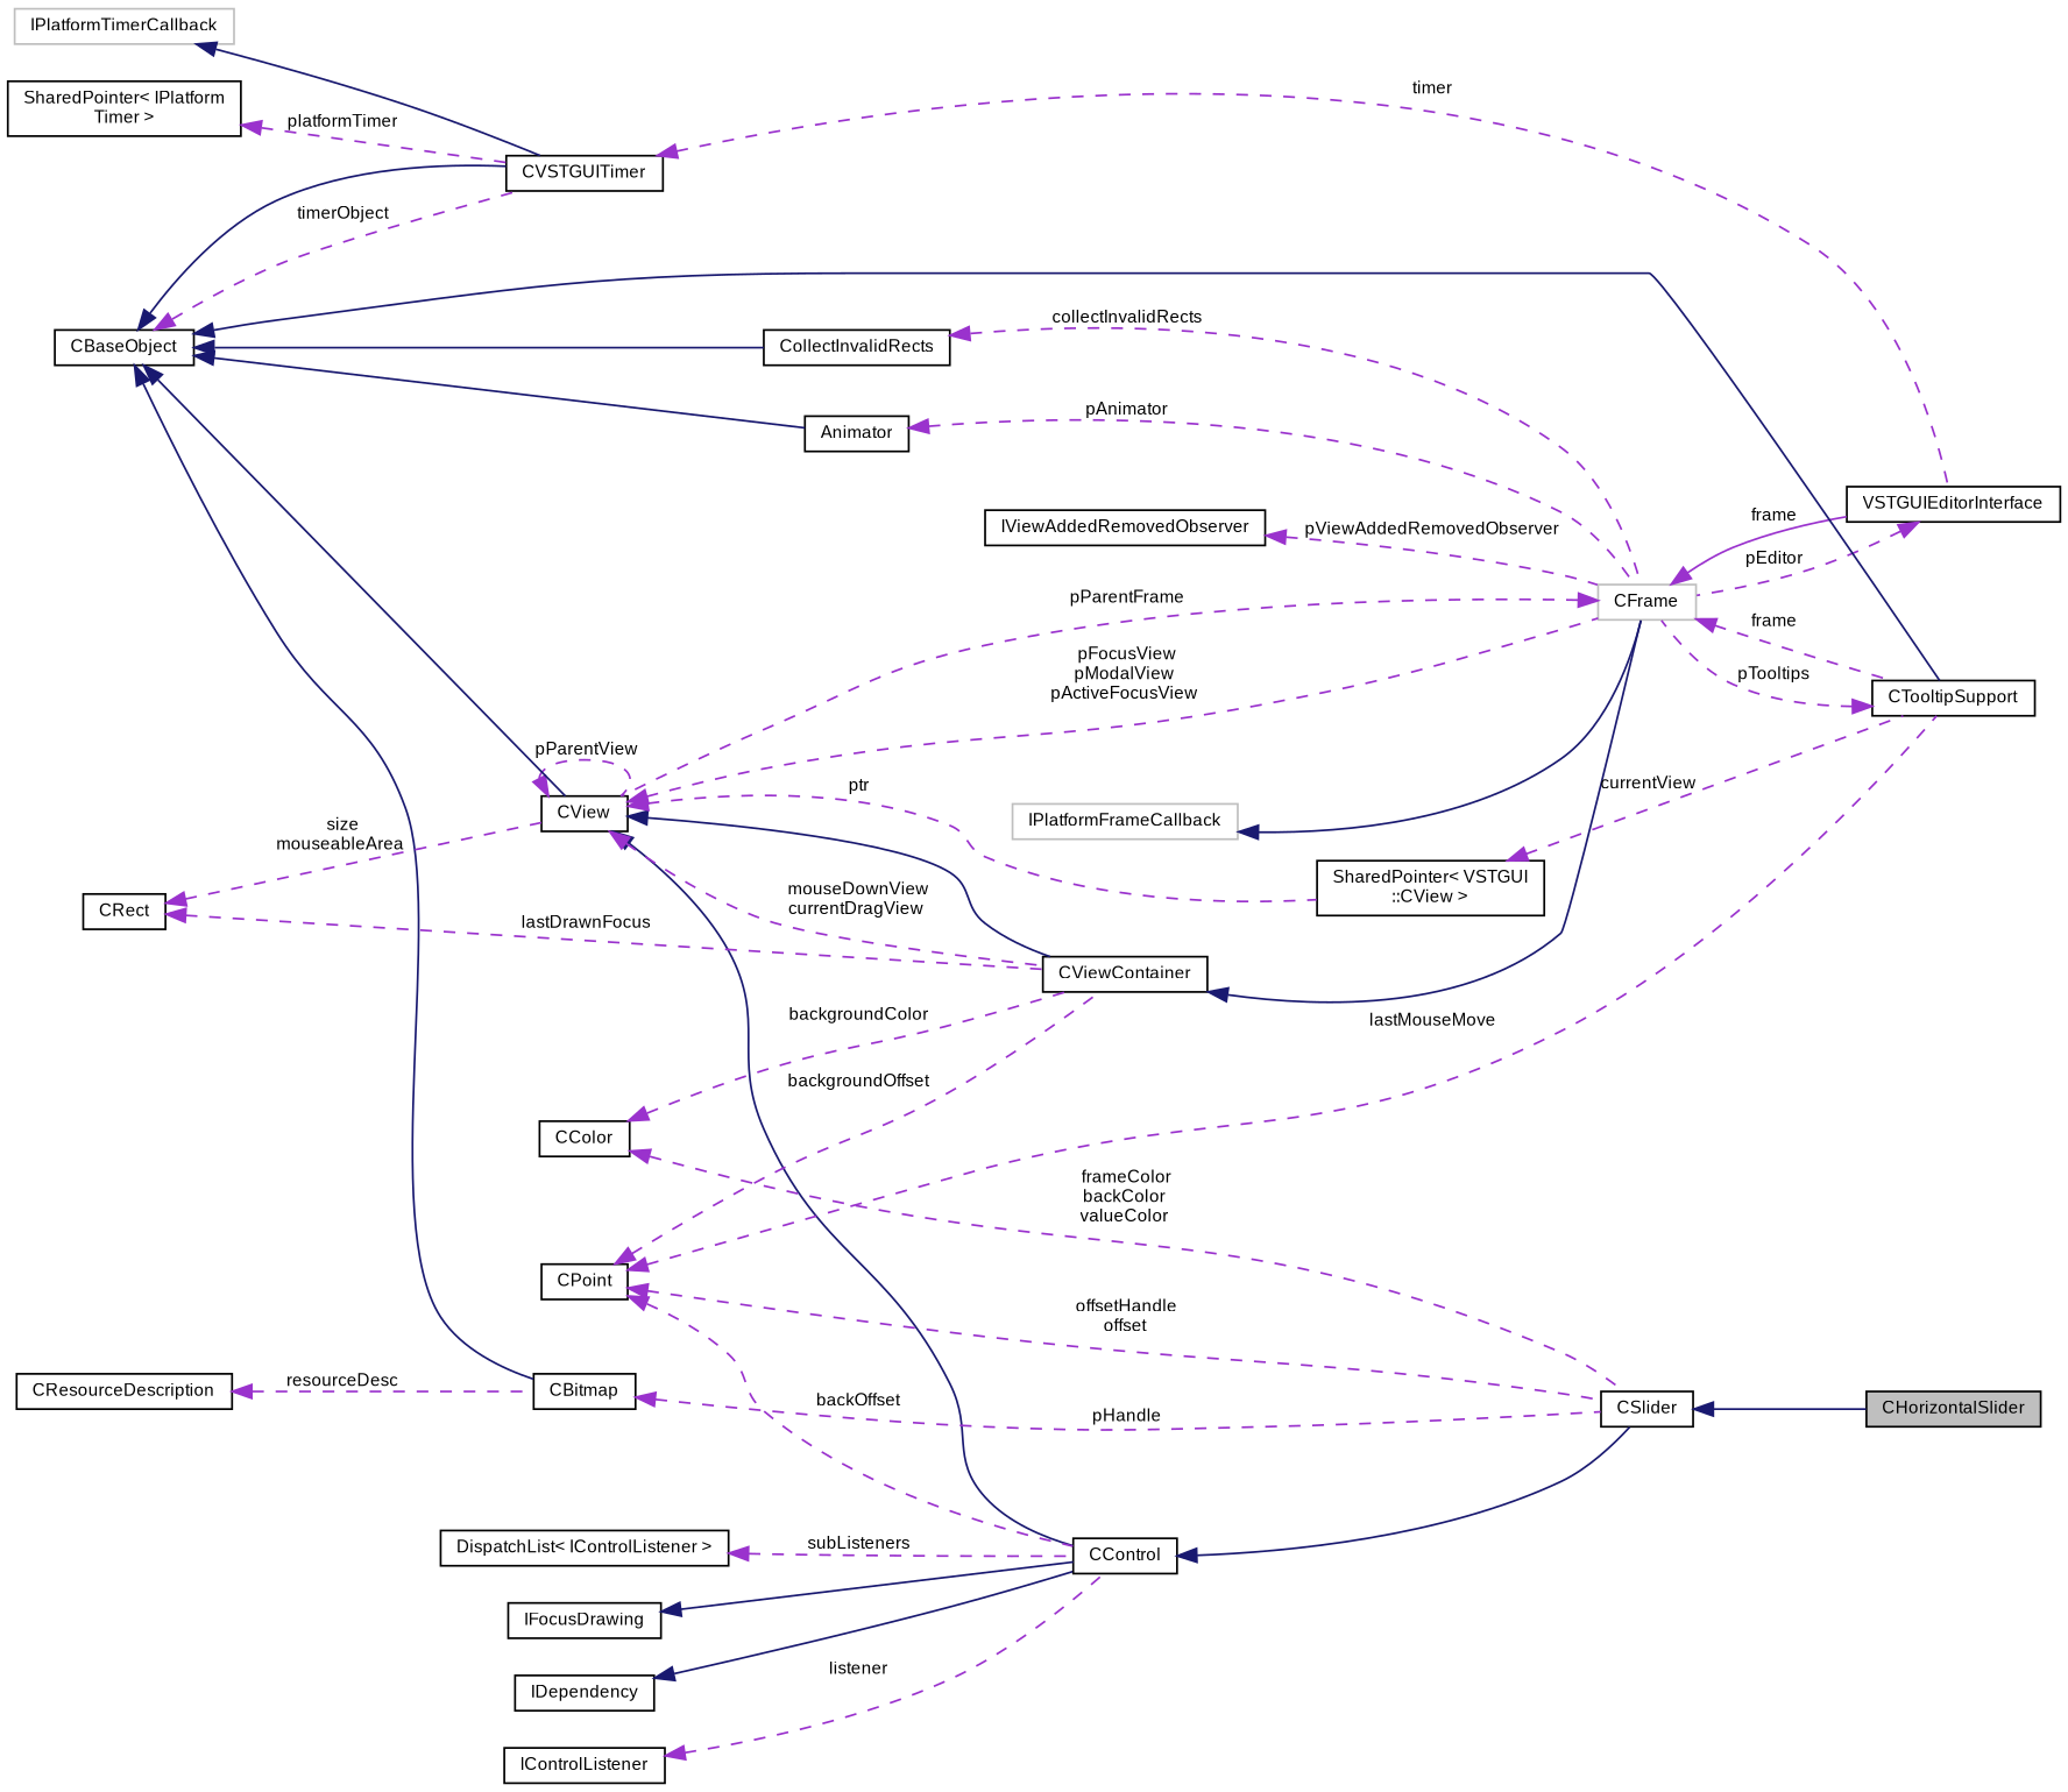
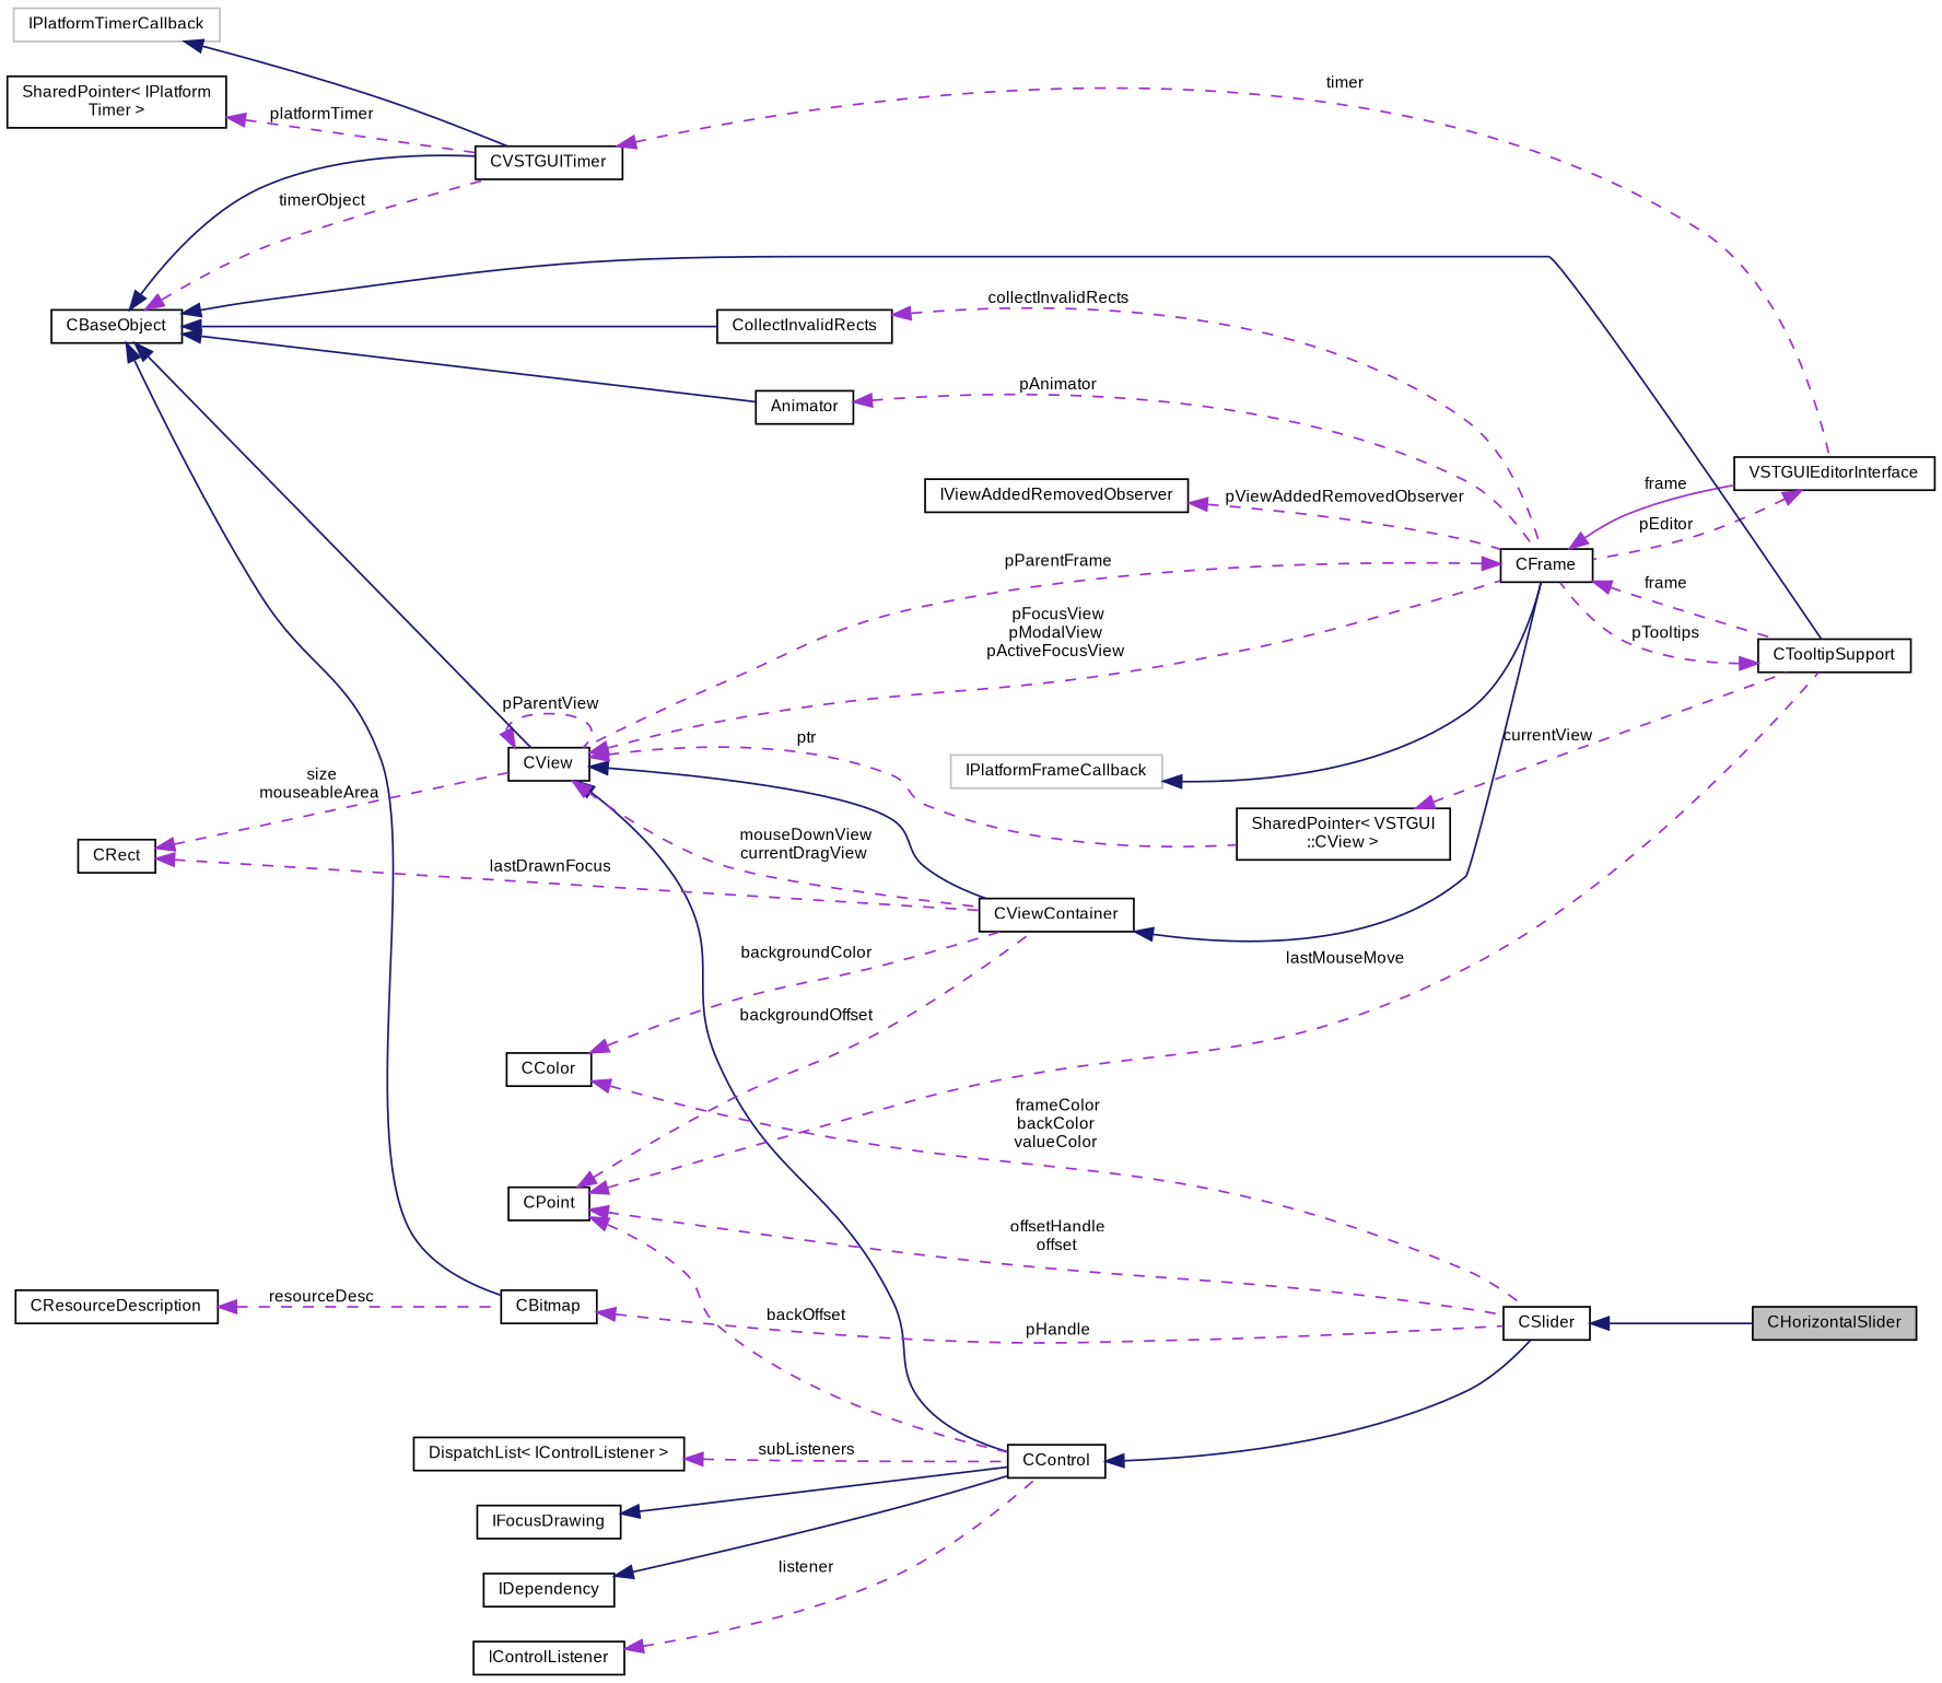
  digraph {
    rankdir=LR
    node [color=black fontname=Arial fontsize=9 shape=record]
    edge [color=darkorchid3 dir=back fontname=Arial fontsize=9 labelfontname=Arial labelfontsize=9 style=dashed]
    n1 [fillcolor=grey75 fontcolor=black height=0.2 label=CHorizontalSlider style=filled width=0.4]
    n2 [height=0.2 label=CSlider width=0.4]
    n3 [height=0.2 label=CControl width=0.4]
    n4 [height=0.2 label=CView width=0.4]
-   n5 [color=grey75 height=0.2 label=CFrame width=0.4]
+   n5 [height=0.2 label=CFrame width=0.4]
    n6 [height=0.2 label=CViewContainer width=0.4]
    n7 [height=0.2 label="SharedPointer\< VSTGUI\l::CView \>" width=0.4]
    n8 [height=0.2 label=CTooltipSupport width=0.4]
    n9 [height=0.2 label=VSTGUIEditorInterface width=0.4]
    n10 [height=0.2 label=CBaseObject width=0.4]
    n11 [height=0.2 label=CollectInvalidRects width=0.4]
    n12 [height=0.2 label=Animator width=0.4]
    n13 [height=0.2 label=CVSTGUITimer width=0.4]
    n14 [height=0.2 label=CBitmap width=0.4]
    n15 [height=0.2 label=CPoint width=0.4]
    n16 [height=0.2 label=CColor width=0.4]
    n17 [height=0.2 label=CRect width=0.4]
    n18 [color=grey75 height=0.2 label=IPlatformFrameCallback width=0.4]
    n19 [height=0.2 label=IViewAddedRemovedObserver width=0.4]
    n20 [color=grey75 height=0.2 label=IPlatformTimerCallback width=0.4]
    n21 [height=0.2 label="SharedPointer\< IPlatform\lTimer \>" width=0.4]
    n22 [height=0.2 label=IFocusDrawing width=0.4]
    n23 [height=0.2 label=IDependency width=0.4]
    n24 [height=0.2 label=IControlListener width=0.4]
    n25 [height=0.2 label="DispatchList\< IControlListener \>" width=0.4]
    n26 [height=0.2 label=CResourceDescription width=0.4]
    n2 -> n1 [color=midnightblue style=solid]
    n3 -> n2 [color=midnightblue style=solid]
    n4 -> n3 [color=midnightblue style=solid]
    n4 -> n4 [label=" pParentView"]
    n4 -> n5 [label=" pFocusView\npModalView\npActiveFocusView"]
    n4 -> n6 [color=midnightblue style=solid]
    n4 -> n6 [label=" mouseDownView\ncurrentDragView"]
    n4 -> n7 [label=" ptr"]
    n5 -> n4 [label=" pParentFrame"]
    n5 -> n8 [label=" frame"]
    n5 -> n9 [label=" frame" style=solid]
    n6 -> n5 [color=midnightblue style=solid]
    n7 -> n8 [label=" currentView"]
    n8 -> n5 [label=" pTooltips"]
    n9 -> n5 [label=" pEditor"]
    n10 -> n4 [color=midnightblue style=solid]
    n10 -> n8 [color=midnightblue style=solid]
    n10 -> n11 [color=midnightblue style=solid]
    n10 -> n12 [color=midnightblue style=solid]
    n10 -> n13 [color=midnightblue style=solid]
    n10 -> n13 [label=" timerObject"]
    n10 -> n14 [color=midnightblue style=solid]
    n11 -> n5 [label=" collectInvalidRects"]
    n12 -> n5 [label=" pAnimator"]
    n13 -> n9 [label=" timer"]
    n14 -> n2 [label=" pHandle"]
    n15 -> n2 [label=" offsetHandle\noffset"]
    n15 -> n3 [label=" backOffset"]
    n15 -> n6 [label=" backgroundOffset"]
    n15 -> n8 [label=" lastMouseMove"]
    n16 -> n2 [label=" frameColor\nbackColor\nvalueColor"]
    n16 -> n6 [label=" backgroundColor"]
    n17 -> n4 [label=" size\nmouseableArea"]
    n17 -> n6 [label=" lastDrawnFocus"]
    n18 -> n5 [color=midnightblue style=solid]
    n19 -> n5 [label=" pViewAddedRemovedObserver"]
    n20 -> n13 [color=midnightblue style=solid]
    n21 -> n13 [label=" platformTimer"]
    n22 -> n3 [color=midnightblue style=solid]
    n23 -> n3 [color=midnightblue style=solid]
    n24 -> n3 [label=" listener"]
    n25 -> n3 [label=" subListeners"]
    n26 -> n14 [label=" resourceDesc"]
  }
